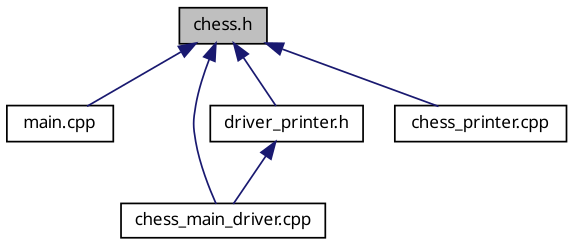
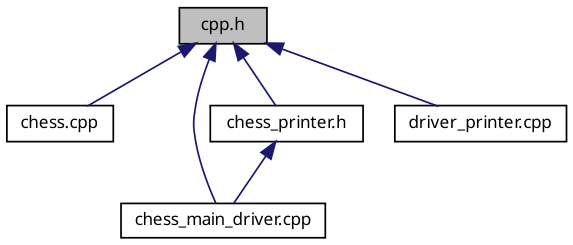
  digraph {
    node [color=black fillcolor=white fontname="FreeSans.ttf" fontsize=10 shape=record style=filled]
    edge [color=midnightblue dir=back fontname="FreeSans.ttf" fontsize=10 labelfontname="FreeSans.ttf" labelfontsize=10 style=solid]
-   n1 [fillcolor=grey75 fontcolor=black height=0.2 label="chess.h" width=0.4]
-   n2 [height=0.2 label="main.cpp" width=0.4]
+   n1 [fillcolor=grey75 fontcolor=black height=0.2 label="cpp.h" width=0.4]
+   n2 [height=0.2 label="chess.cpp" width=0.4]
    n3 [height=0.2 label="chess_main_driver.cpp" width=0.4]
-   n4 [height=0.2 label="driver_printer.h" width=0.4]
-   n5 [height=0.2 label="chess_printer.cpp" width=0.4]
+   n4 [height=0.2 label="chess_printer.h" width=0.4]
+   n5 [height=0.2 label="driver_printer.cpp" width=0.4]
    n1 -> n2
    n1 -> n3
    n1 -> n4
    n1 -> n5
    n4 -> n3
  }
